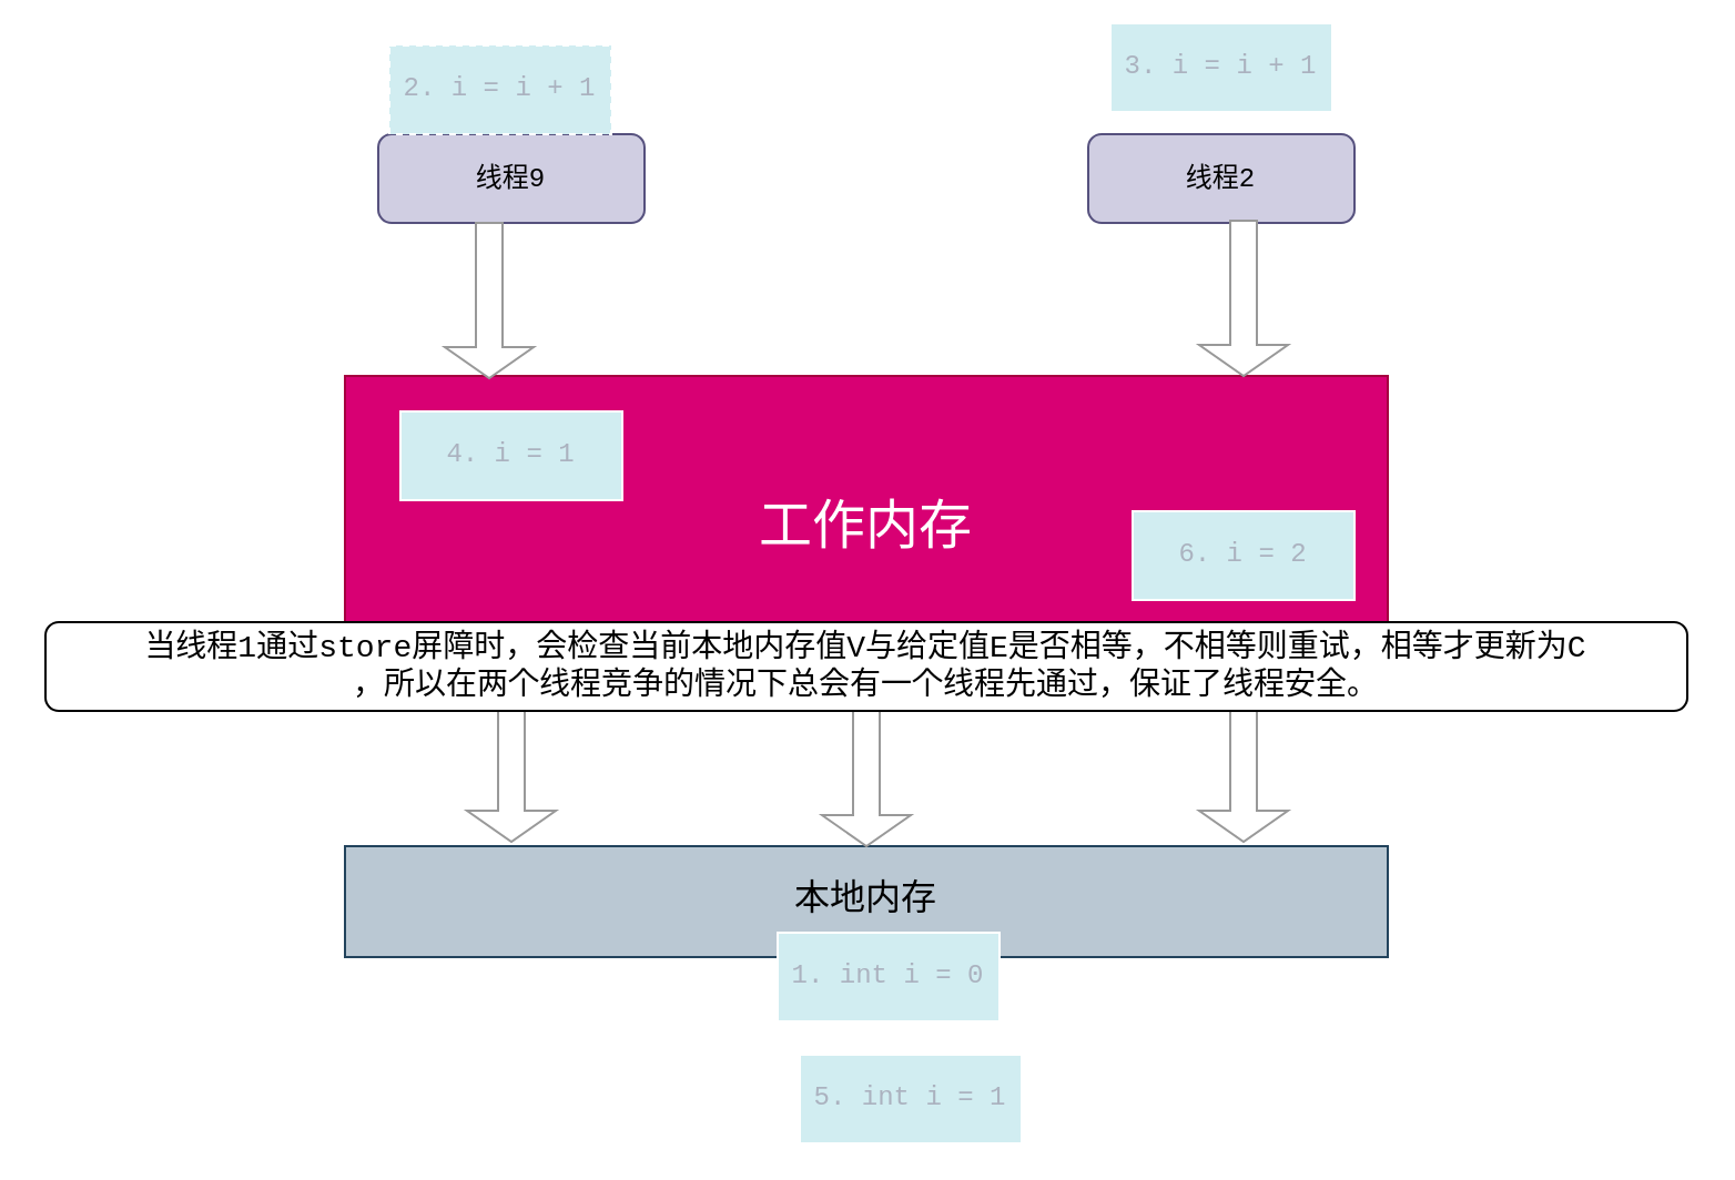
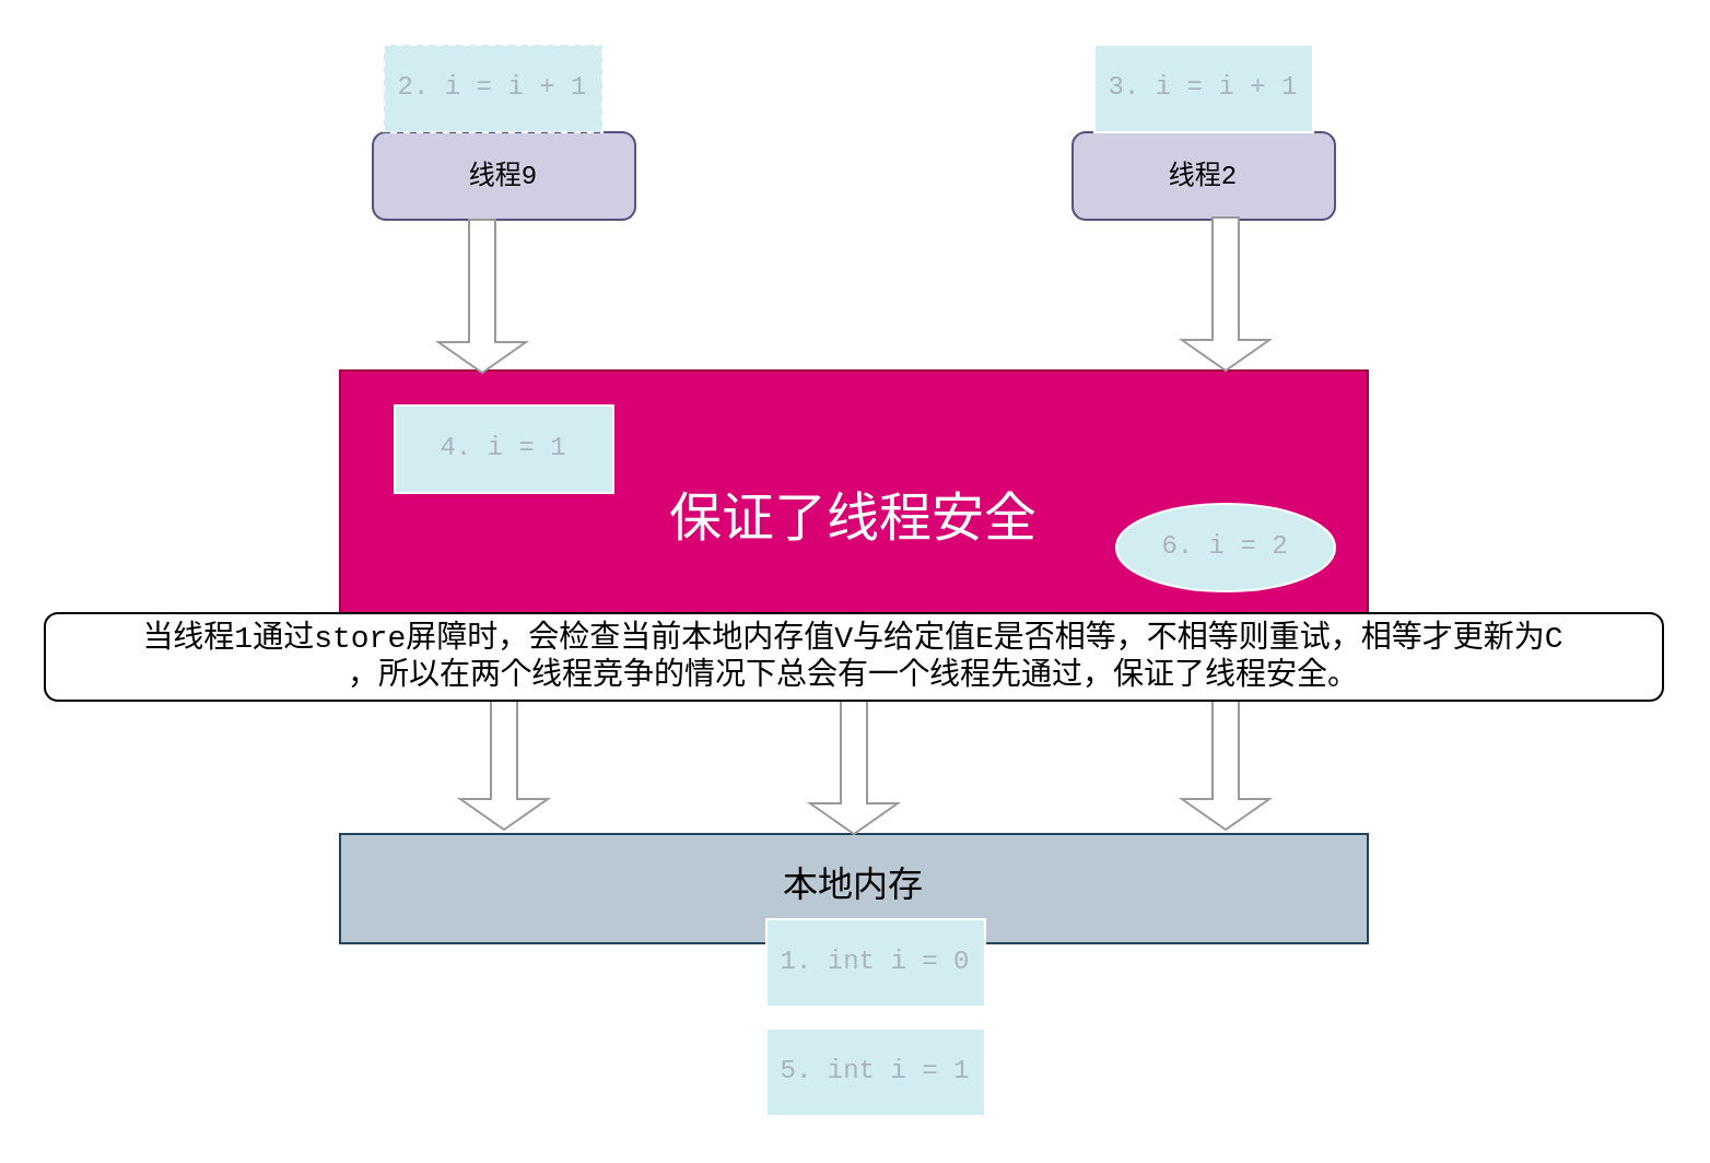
  <mxCell id="0" />
  <mxCell id="1" parent="0" />
- <mxCell id="2" value="&lt;font face=&quot;Courier New&quot; style=&quot;font-size: 24px&quot;&gt;工作内存&lt;/font&gt;" style="rounded=0;whiteSpace=wrap;html=1;fillColor=#d80073;strokeColor=#A50040;fontColor=#ffffff;" vertex="1" parent="1"><mxGeometry x="155" y="169" width="470" height="140" as="geometry" /></mxCell>
+ <mxCell id="2" value="&lt;font face=&quot;Courier New&quot; style=&quot;font-size: 24px&quot;&gt;保证了线程安全&lt;/font&gt;" style="rounded=0;whiteSpace=wrap;html=1;fillColor=#d80073;strokeColor=#A50040;fontColor=#ffffff;" vertex="1" parent="1"><mxGeometry x="155" y="169" width="470" height="140" as="geometry" /></mxCell>
  <mxCell id="3" value="&lt;font face=&quot;Courier New&quot;&gt;线程9&lt;/font&gt;" style="rounded=1;whiteSpace=wrap;html=1;fillColor=#d0cee2;strokeColor=#56517e;" vertex="1" parent="1"><mxGeometry x="170" y="60" width="120" height="40" as="geometry" /></mxCell>
  <mxCell id="4" value="&lt;font face=&quot;Courier New&quot;&gt;线程2&lt;/font&gt;" style="rounded=1;whiteSpace=wrap;html=1;fillColor=#d0cee2;strokeColor=#56517e;" vertex="1" parent="1"><mxGeometry x="490" y="60" width="120" height="40" as="geometry" /></mxCell>
  <mxCell id="5" value="&lt;font face=&quot;Courier New&quot; size=&quot;3&quot;&gt;本地内存&lt;/font&gt;" style="rounded=0;whiteSpace=wrap;html=1;fillColor=#bac8d3;strokeColor=#23445d;" vertex="1" parent="1"><mxGeometry x="155" y="381" width="470" height="50" as="geometry" /></mxCell>
  <mxCell id="6" value="" style="shape=singleArrow;direction=south;whiteSpace=wrap;html=1;fontFamily=Courier New;fontSize=24;strokeColor=#999999;" vertex="1" parent="1"><mxGeometry x="200" y="100" width="40" height="70" as="geometry" /></mxCell>
  <mxCell id="7" value="" style="shape=singleArrow;direction=south;whiteSpace=wrap;html=1;fontFamily=Courier New;fontSize=24;strokeColor=#999999;" vertex="1" parent="1"><mxGeometry x="540" y="99" width="40" height="70" as="geometry" /></mxCell>
  <mxCell id="8" value="" style="shape=singleArrow;direction=south;whiteSpace=wrap;html=1;fontFamily=Courier New;fontSize=24;strokeColor=#999999;" vertex="1" parent="1"><mxGeometry x="210" y="309" width="40" height="70" as="geometry" /></mxCell>
  <mxCell id="9" value="" style="shape=singleArrow;direction=south;whiteSpace=wrap;html=1;fontFamily=Courier New;fontSize=24;strokeColor=#999999;" vertex="1" parent="1"><mxGeometry x="370" y="311" width="40" height="70" as="geometry" /></mxCell>
  <mxCell id="10" value="" style="shape=singleArrow;direction=south;whiteSpace=wrap;html=1;fontFamily=Courier New;fontSize=24;strokeColor=#999999;" vertex="1" parent="1"><mxGeometry x="540" y="309" width="40" height="70" as="geometry" /></mxCell>
  <mxCell id="11" value="&lt;font color=&quot;#abb2bf&quot;&gt;1. int i = 0&lt;/font&gt;" style="rounded=0;whiteSpace=wrap;html=1;labelBackgroundColor=#D1EDF1;fontFamily=Courier New;fontSize=12;fontColor=#FFFFFF;strokeColor=#FFFFFF;fillColor=#D1EDF1;" vertex="1" parent="1"><mxGeometry x="350" y="420" width="100" height="40" as="geometry" /></mxCell>
  <mxCell id="12" value="&lt;font color=&quot;#abb2bf&quot;&gt;2. i = i + 1&lt;/font&gt;" style="rounded=0;whiteSpace=wrap;html=1;labelBackgroundColor=#D1EDF1;fontFamily=Courier New;fontSize=12;fontColor=#FFFFFF;strokeColor=#FFFFFF;fillColor=#D1EDF1;dashed=1;" vertex="1" parent="1"><mxGeometry x="175" y="20" width="100" height="40" as="geometry" /></mxCell>
- <mxCell id="13" value="&lt;font color=&quot;#abb2bf&quot;&gt;3. i = i + 1&lt;/font&gt;" style="rounded=0;whiteSpace=wrap;html=1;labelBackgroundColor=#D1EDF1;fontFamily=Courier New;fontSize=12;fontColor=#FFFFFF;strokeColor=#FFFFFF;fillColor=#D1EDF1;" vertex="1" parent="1"><mxGeometry x="500" y="10" width="100" height="40" as="geometry" /></mxCell>
+ <mxCell id="13" value="&lt;font color=&quot;#abb2bf&quot;&gt;3. i = i + 1&lt;/font&gt;" style="rounded=0;whiteSpace=wrap;html=1;labelBackgroundColor=#D1EDF1;fontFamily=Courier New;fontSize=12;fontColor=#FFFFFF;strokeColor=#FFFFFF;fillColor=#D1EDF1;" vertex="1" parent="1"><mxGeometry x="500" y="20" width="100" height="40" as="geometry" /></mxCell>
  <mxCell id="14" value="&lt;font color=&quot;#abb2bf&quot;&gt;4. i = 1&lt;/font&gt;" style="rounded=0;whiteSpace=wrap;html=1;labelBackgroundColor=#D1EDF1;fontFamily=Courier New;fontSize=12;fontColor=#FFFFFF;strokeColor=#FFFFFF;fillColor=#D1EDF1;" vertex="1" parent="1"><mxGeometry x="180" y="185" width="100" height="40" as="geometry" /></mxCell>
- <mxCell id="15" value="&lt;font color=&quot;#abb2bf&quot;&gt;6. i = 2&lt;/font&gt;" style="rounded=0;whiteSpace=wrap;html=1;labelBackgroundColor=#D1EDF1;fontFamily=Courier New;fontSize=12;fontColor=#FFFFFF;strokeColor=#FFFFFF;fillColor=#D1EDF1;" vertex="1" parent="1"><mxGeometry x="510" y="230" width="100" height="40" as="geometry" /></mxCell>
- <mxCell id="16" value="&lt;font color=&quot;#abb2bf&quot;&gt;5. int i = 1&lt;/font&gt;" style="rounded=0;whiteSpace=wrap;html=1;labelBackgroundColor=#D1EDF1;fontFamily=Courier New;fontSize=12;fontColor=#FFFFFF;strokeColor=#FFFFFF;fillColor=#D1EDF1;" vertex="1" parent="1"><mxGeometry x="360" y="475" width="100" height="40" as="geometry" /></mxCell>
+ <mxCell id="15" value="&lt;font color=&quot;#abb2bf&quot;&gt;6. i = 2&lt;/font&gt;" style="ellipse;whiteSpace=wrap;html=1;labelBackgroundColor=#D1EDF1;fontFamily=Courier New;fontSize=12;fontColor=#FFFFFF;strokeColor=#FFFFFF;fillColor=#D1EDF1;" vertex="1" parent="1"><mxGeometry x="510" y="230" width="100" height="40" as="geometry" /></mxCell>
+ <mxCell id="16" value="&lt;font color=&quot;#abb2bf&quot;&gt;5. int i = 1&lt;/font&gt;" style="rounded=0;whiteSpace=wrap;html=1;labelBackgroundColor=#D1EDF1;fontFamily=Courier New;fontSize=12;fontColor=#FFFFFF;strokeColor=#FFFFFF;fillColor=#D1EDF1;" vertex="1" parent="1"><mxGeometry x="350" y="470" width="100" height="40" as="geometry" /></mxCell>
  <mxCell id="17" value="&lt;font face=&quot;Courier New&quot; style=&quot;font-size: 14px&quot;&gt;当线程1通过store屏障时，会检查当前本地内存值V与给定值E是否相等，不相等则重试，相等才更新为C&lt;br&gt;，所以在两个线程竞争的情况下总会有一个线程先通过，保证了线程安全。&lt;/font&gt;" style="rounded=1;whiteSpace=wrap;html=1;" vertex="1" parent="1"><mxGeometry x="20" y="280" width="740" height="40" as="geometry" /></mxCell>
